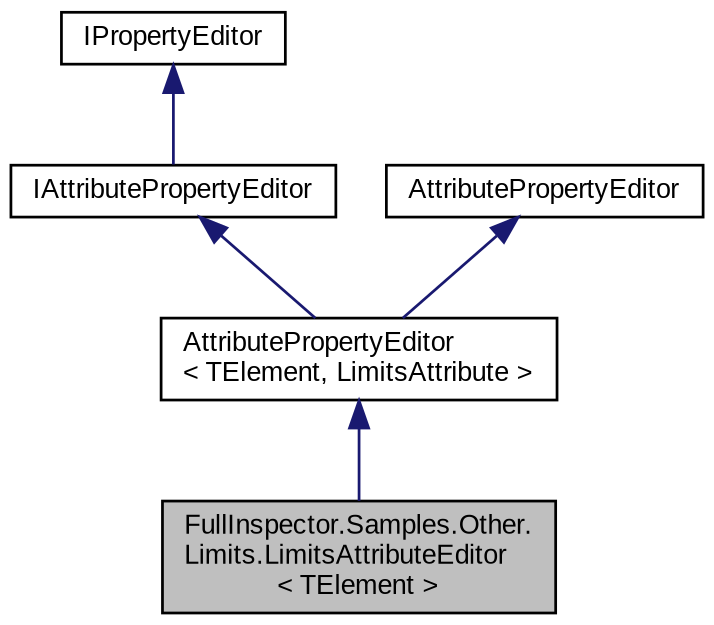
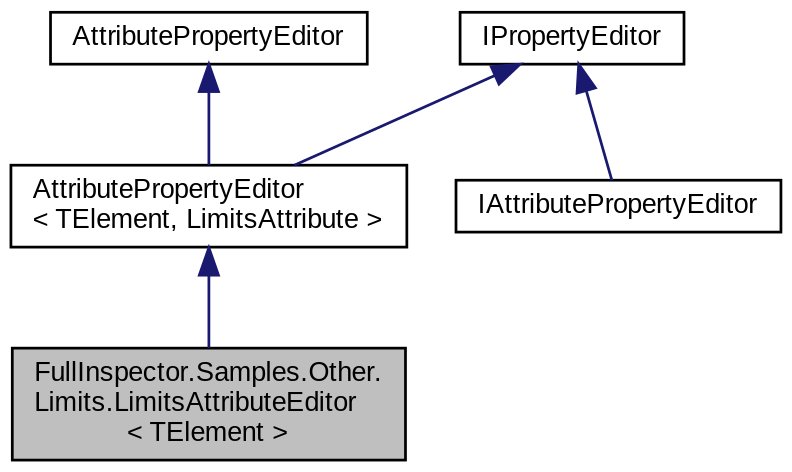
  digraph {
    fontname="Liberation Sans"
    node [color=black fillcolor=white fontname="Liberation Sans" fontsize=10 shape=record style=filled]
    edge [color=midnightblue dir=back fontname="Liberation Sans" fontsize=10 labelfontname=Helvetica labelfontsize=10 style=solid]
    n1 [fillcolor=grey75 fontcolor=black height=0.2 label="FullInspector.Samples.Other.\lLimits.LimitsAttributeEditor\l\< TElement \>" width=0.4]
    n2 [height=0.2 label="AttributePropertyEditor\l\< TElement, LimitsAttribute \>" width=0.4]
    n3 [height=0.2 label=IAttributePropertyEditor width=0.4]
    n4 [height=0.2 label=IPropertyEditor width=0.4]
    n5 [height=0.2 label=AttributePropertyEditor width=0.4]
    n2 -> n1
-   n3 -> n2
+   n4 -> n2
    n4 -> n3
    n5 -> n2
  }
